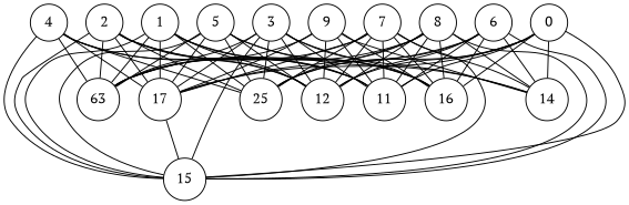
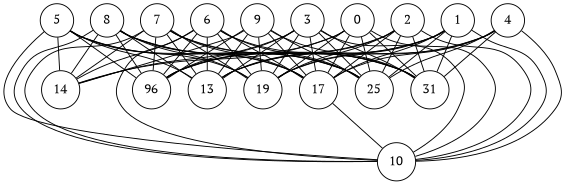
  graph {
    fontname="PT Serif"
    node [fontname="PT Serif" shape=circle]
    edge [fontname="PT Serif"]
    9
    17
-   16
+   16 [label=96]
    n4 [label=25]
    14
-   13 [label=63]
-   12
-   11
-   10 [label=15]
+   13
+   12 [label=19]
+   11 [label=31]
+   10
    8
    7
    6
    5
    4
    3
    2
    1
    0
    9 -- 17
    9 -- 16
+   9 -- n4
    9 -- 14
    9 -- 13
    9 -- 12
    9 -- 11
    17 -- 10
    8 -- 17
    8 -- 16
    8 -- n4
    8 -- 14
    8 -- 13
    8 -- 12
    8 -- 11
    8 -- 10
    7 -- 17
    7 -- 16
    7 -- n4
    7 -- 14
    7 -- 13
    7 -- 12
    7 -- 11
    7 -- 10
+   6 -- 17
    6 -- 16
    6 -- n4
    6 -- 14
    6 -- 13
    6 -- 12
    6 -- 11
    6 -- 10
    5 -- 17
    5 -- 16
    5 -- n4
    5 -- 14
    5 -- 13
    5 -- 12
    5 -- 10
    4 -- 17
    4 -- n4
    4 -- 13
    4 -- 12
    4 -- 11
    4 -- 10
    3 -- 17
    3 -- 16
    3 -- n4
    3 -- 14
    3 -- 13
    3 -- 12
    3 -- 11
    3 -- 10
    2 -- 17
    2 -- 16
    2 -- n4
    2 -- 13
    2 -- 12
    2 -- 11
    2 -- 10
    1 -- 17
    1 -- 16
    1 -- n4
    1 -- 13
    1 -- 12
    1 -- 11
    1 -- 10
    0 -- 17
    0 -- 16
    0 -- n4
    0 -- 14
    0 -- 12
    0 -- 11
    0 -- 10
  }
